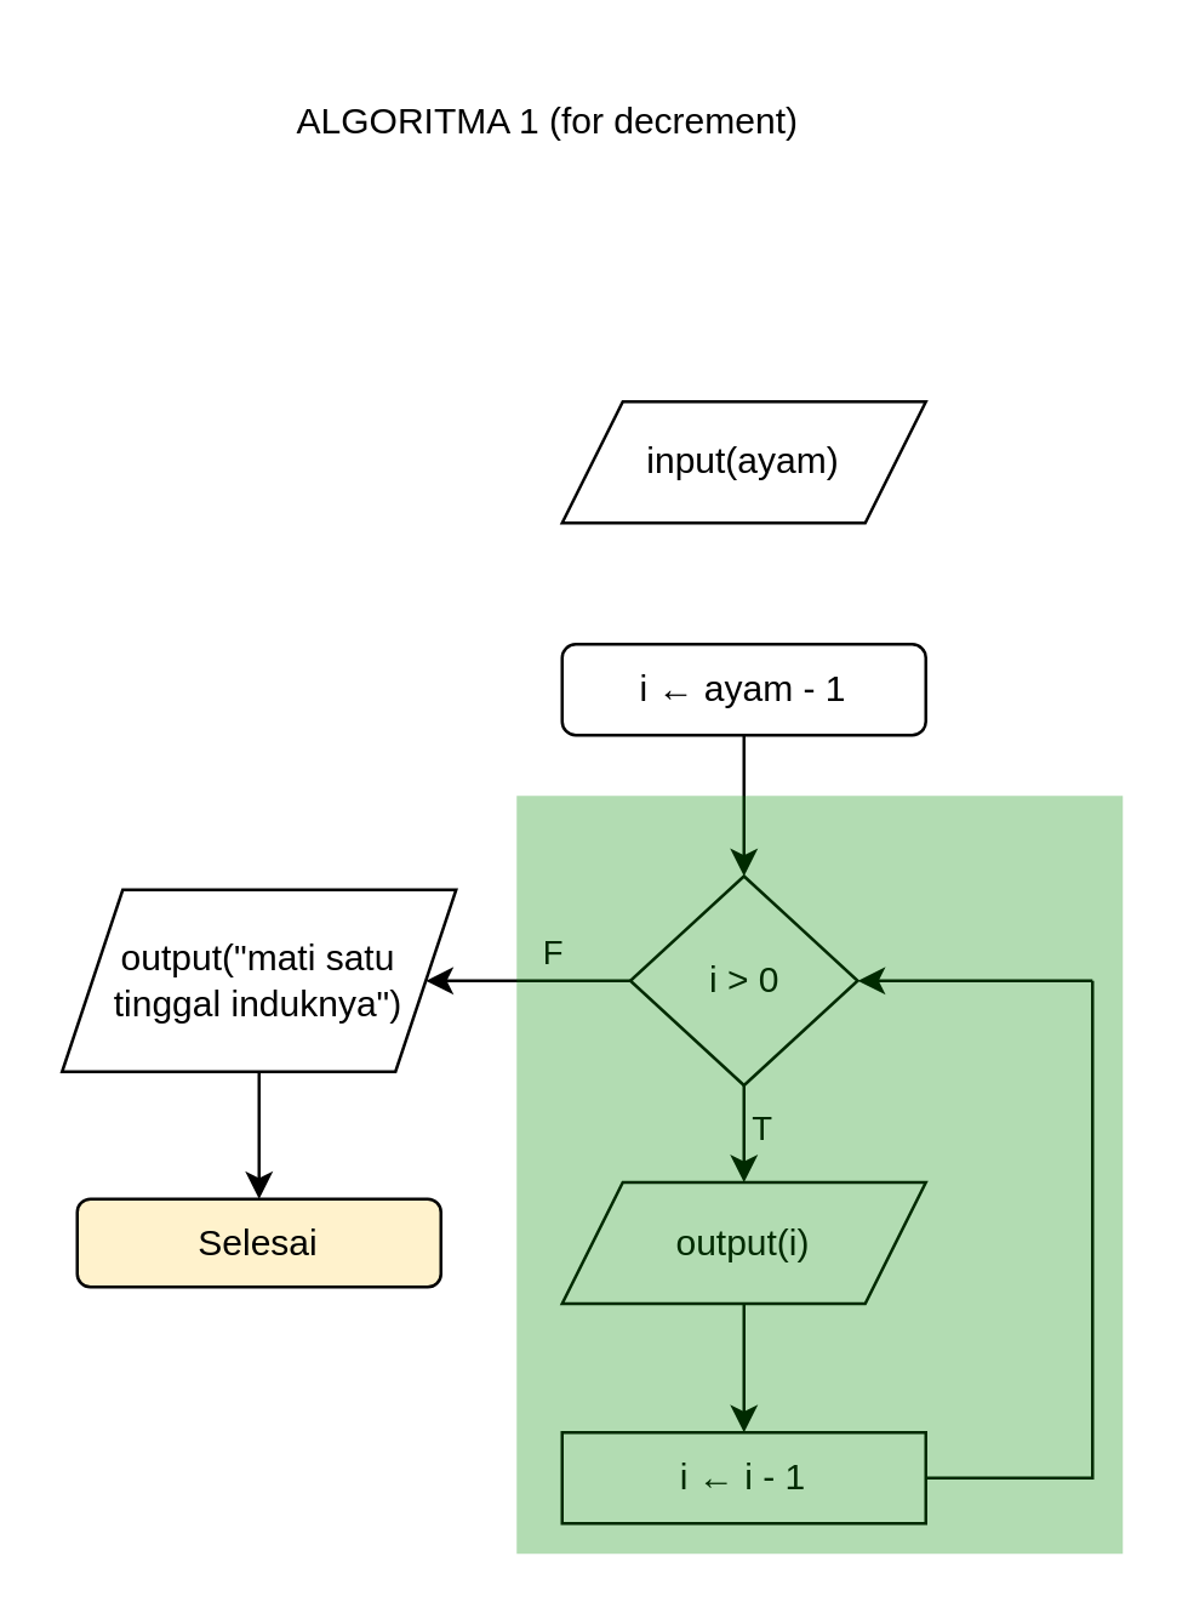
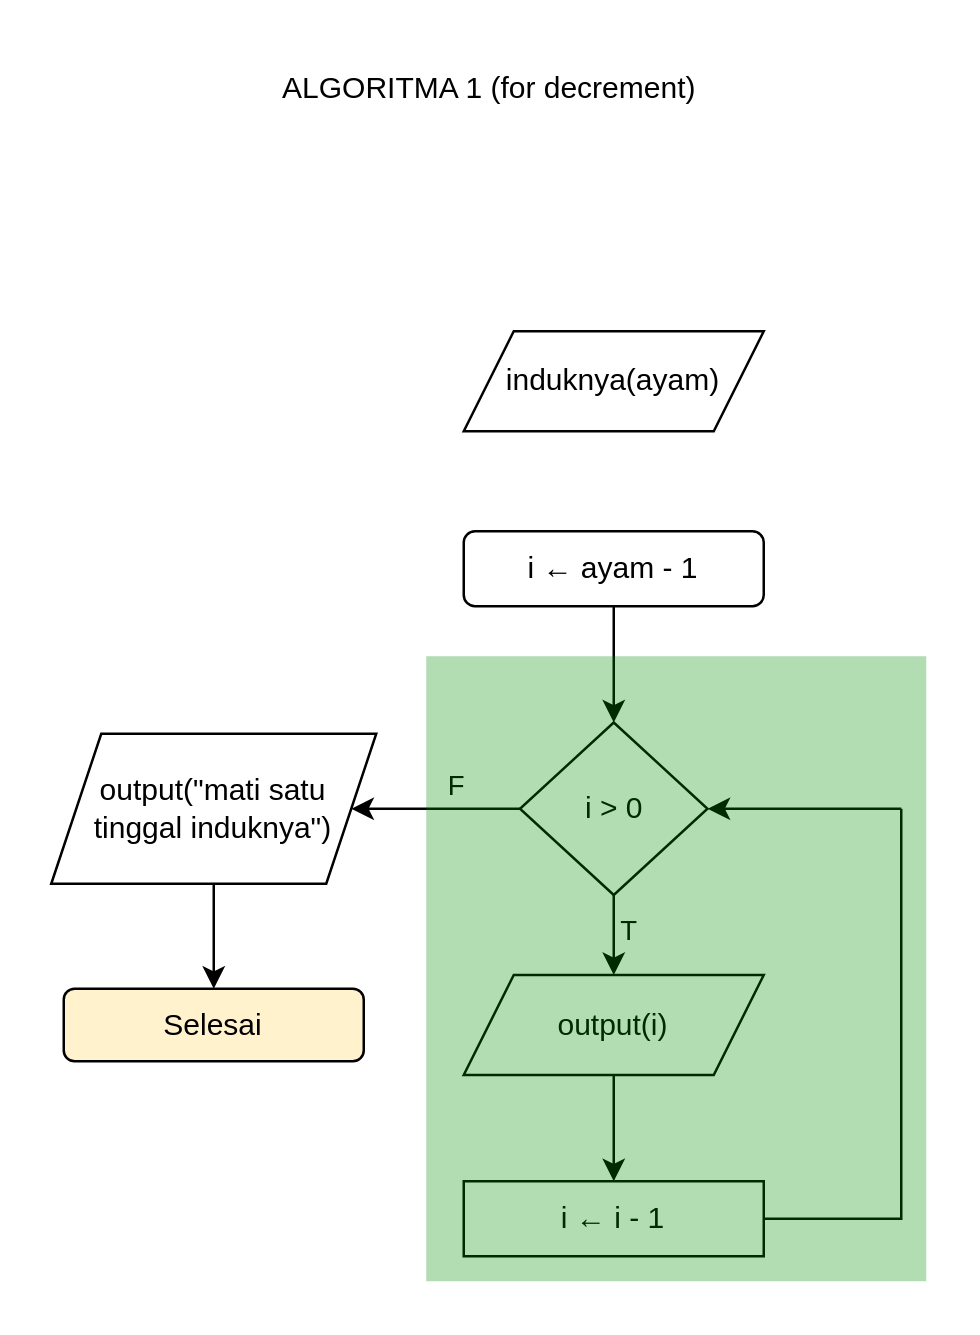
  <mxCell id="0" />
  <mxCell id="1" parent="0" />
- <mxCell id="2" value="ALGORITMA 1 (for decrement)" style="text;html=1;align=center;verticalAlign=middle;resizable=0;points=[];autosize=1;strokeColor=none;fillColor=none;" parent="1" vertex="1"><mxGeometry x="85" y="25" width="190" height="30" as="geometry" /></mxCell>
+ <mxCell id="2" value="ALGORITMA 1 (for decrement)" style="text;html=1;align=center;verticalAlign=middle;resizable=0;points=[];autosize=1;strokeColor=none;fillColor=none;" parent="1" vertex="1"><mxGeometry x="100" y="20" width="190" height="30" as="geometry" /></mxCell>
  <mxCell id="3" value="" style="group" parent="1" vertex="1" connectable="0"><mxGeometry x="20" y="62" width="350" height="450" as="geometry" /></mxCell>
  <mxCell id="4" style="edgeStyle=orthogonalEdgeStyle;rounded=0;orthogonalLoop=1;jettySize=auto;html=1;exitX=0.5;exitY=1;exitDx=0;exitDy=0;entryX=0.5;entryY=0;entryDx=0;entryDy=0;" parent="3" source="19" target="10" edge="1"><mxGeometry relative="1" as="geometry"><mxPoint x="225" y="200" as="sourcePoint" /></mxGeometry></mxCell>
- <mxCell id="5" value="input(ayam)" style="shape=parallelogram;perimeter=parallelogramPerimeter;whiteSpace=wrap;html=1;fixedSize=1;" parent="3" vertex="1"><mxGeometry x="165" y="70" width="120" height="40" as="geometry" /></mxCell>
+ <mxCell id="5" value="induknya(ayam)" style="shape=parallelogram;perimeter=parallelogramPerimeter;whiteSpace=wrap;html=1;fixedSize=1;" parent="3" vertex="1"><mxGeometry x="165" y="70" width="120" height="40" as="geometry" /></mxCell>
  <mxCell id="6" style="edgeStyle=orthogonalEdgeStyle;rounded=0;orthogonalLoop=1;jettySize=auto;html=1;exitX=0;exitY=0.5;exitDx=0;exitDy=0;entryX=1;entryY=0.5;entryDx=0;entryDy=0;" parent="3" source="10" target="15" edge="1"><mxGeometry relative="1" as="geometry" /></mxCell>
  <mxCell id="7" value="F" style="edgeLabel;html=1;align=center;verticalAlign=middle;resizable=0;points=[];" parent="6" vertex="1" connectable="0"><mxGeometry x="-0.116" y="-3" relative="1" as="geometry"><mxPoint x="4" y="-7" as="offset" /></mxGeometry></mxCell>
  <mxCell id="8" style="edgeStyle=orthogonalEdgeStyle;rounded=0;orthogonalLoop=1;jettySize=auto;html=1;entryX=0.5;entryY=0;entryDx=0;entryDy=0;" parent="3" source="10" target="13" edge="1"><mxGeometry relative="1" as="geometry" /></mxCell>
  <mxCell id="9" value="T" style="edgeLabel;html=1;align=center;verticalAlign=middle;resizable=0;points=[];" parent="8" vertex="1" connectable="0"><mxGeometry x="-0.537" y="4" relative="1" as="geometry"><mxPoint x="1" y="3" as="offset" /></mxGeometry></mxCell>
  <mxCell id="10" value="i &amp;gt; 0" style="rhombus;whiteSpace=wrap;html=1;" parent="3" vertex="1"><mxGeometry x="187.5" y="226.5" width="75" height="69" as="geometry" /></mxCell>
  <mxCell id="11" value="i&amp;nbsp;← i - 1" style="rounded=0;whiteSpace=wrap;html=1;" parent="3" vertex="1"><mxGeometry x="165" y="410" width="120" height="30" as="geometry" /></mxCell>
  <mxCell id="12" style="edgeStyle=orthogonalEdgeStyle;rounded=0;orthogonalLoop=1;jettySize=auto;html=1;entryX=0.5;entryY=0;entryDx=0;entryDy=0;" parent="3" source="13" target="11" edge="1"><mxGeometry relative="1" as="geometry" /></mxCell>
  <mxCell id="13" value="output(i)" style="shape=parallelogram;perimeter=parallelogramPerimeter;whiteSpace=wrap;html=1;fixedSize=1;" parent="3" vertex="1"><mxGeometry x="165" y="327.5" width="120" height="40" as="geometry" /></mxCell>
  <mxCell id="14" style="edgeStyle=orthogonalEdgeStyle;rounded=0;orthogonalLoop=1;jettySize=auto;html=1;entryX=0.5;entryY=0;entryDx=0;entryDy=0;" parent="3" source="15" target="16" edge="1"><mxGeometry relative="1" as="geometry" /></mxCell>
  <mxCell id="15" value="output(&quot;mati satu tinggal induknya&quot;)" style="shape=parallelogram;perimeter=parallelogramPerimeter;whiteSpace=wrap;html=1;fixedSize=1;" parent="3" vertex="1"><mxGeometry y="231" width="130" height="60" as="geometry" /></mxCell>
  <mxCell id="16" value="Selesai" style="rounded=1;whiteSpace=wrap;html=1;fillColor=#fff2cc;" parent="3" vertex="1"><mxGeometry x="5" y="333" width="120" height="29" as="geometry" /></mxCell>
  <mxCell id="17" value="" style="endArrow=none;html=1;rounded=0;exitX=1;exitY=0.5;exitDx=0;exitDy=0;" parent="3" source="11" edge="1"><mxGeometry width="50" height="50" relative="1" as="geometry"><mxPoint x="330" y="490" as="sourcePoint" /><mxPoint x="340" y="261" as="targetPoint" /><Array as="points"><mxPoint x="340" y="425" /></Array></mxGeometry></mxCell>
  <mxCell id="18" value="" style="endArrow=classic;html=1;rounded=0;entryX=1;entryY=0.5;entryDx=0;entryDy=0;" parent="3" target="10" edge="1"><mxGeometry width="50" height="50" relative="1" as="geometry"><mxPoint x="340" y="261" as="sourcePoint" /><mxPoint x="340" y="241" as="targetPoint" /></mxGeometry></mxCell>
  <mxCell id="19" value="i&amp;nbsp;← ayam - 1" style="whiteSpace=wrap;html=1;rounded=1;" parent="3" vertex="1"><mxGeometry x="165" y="150" width="120" height="30" as="geometry" /></mxCell>
  <mxCell id="20" value="" style="rounded=0;whiteSpace=wrap;html=1;fillColor=#008a00;fontColor=#ffffff;strokeColor=none;opacity=30;strokeWidth=2;" parent="3" vertex="1"><mxGeometry x="150" y="200" width="200" height="250" as="geometry" /></mxCell>
